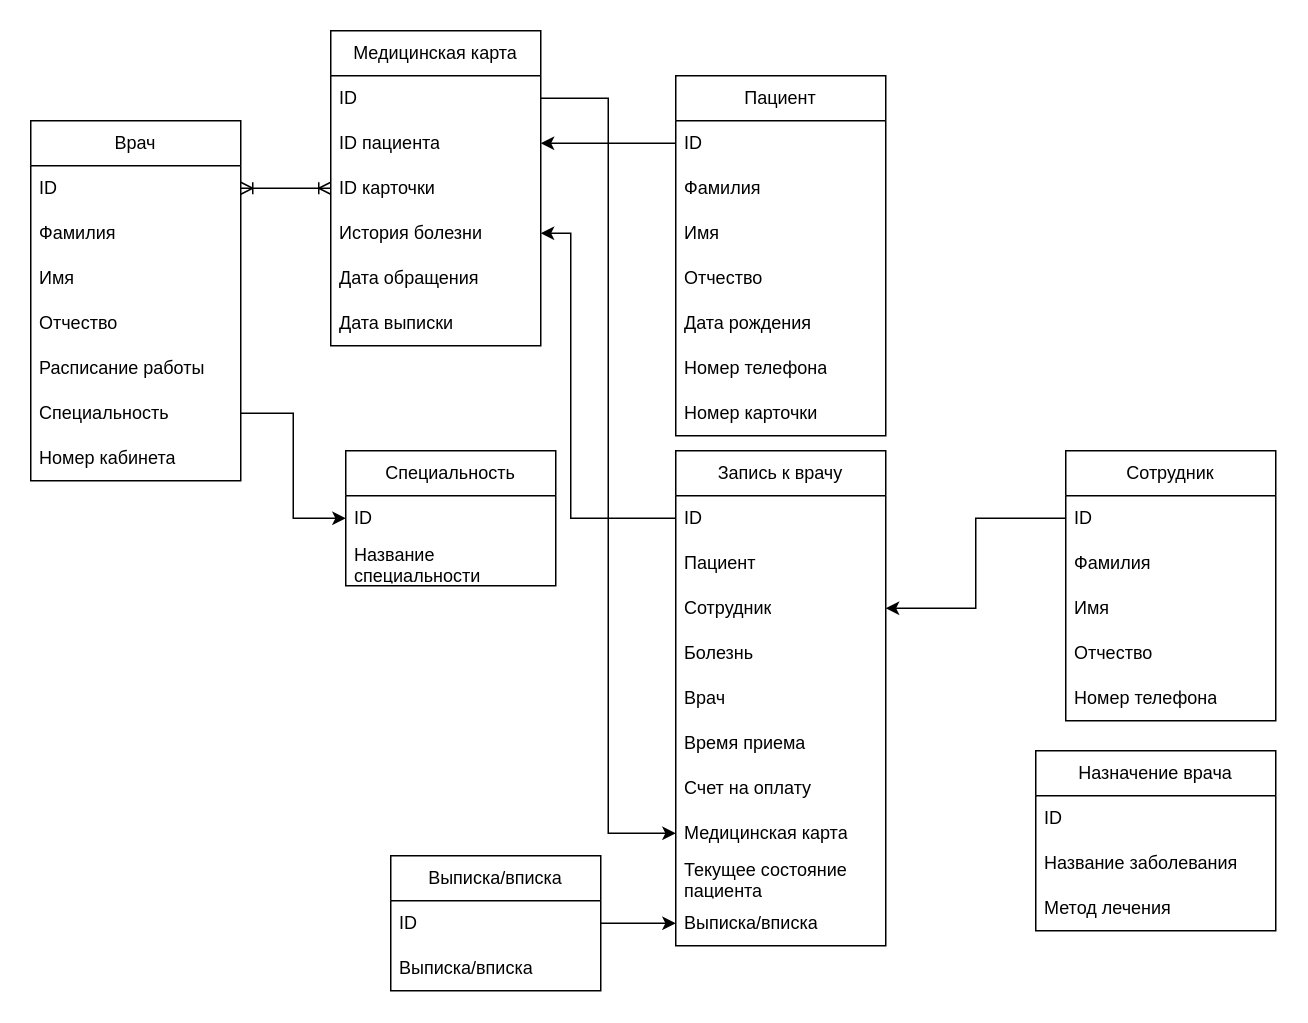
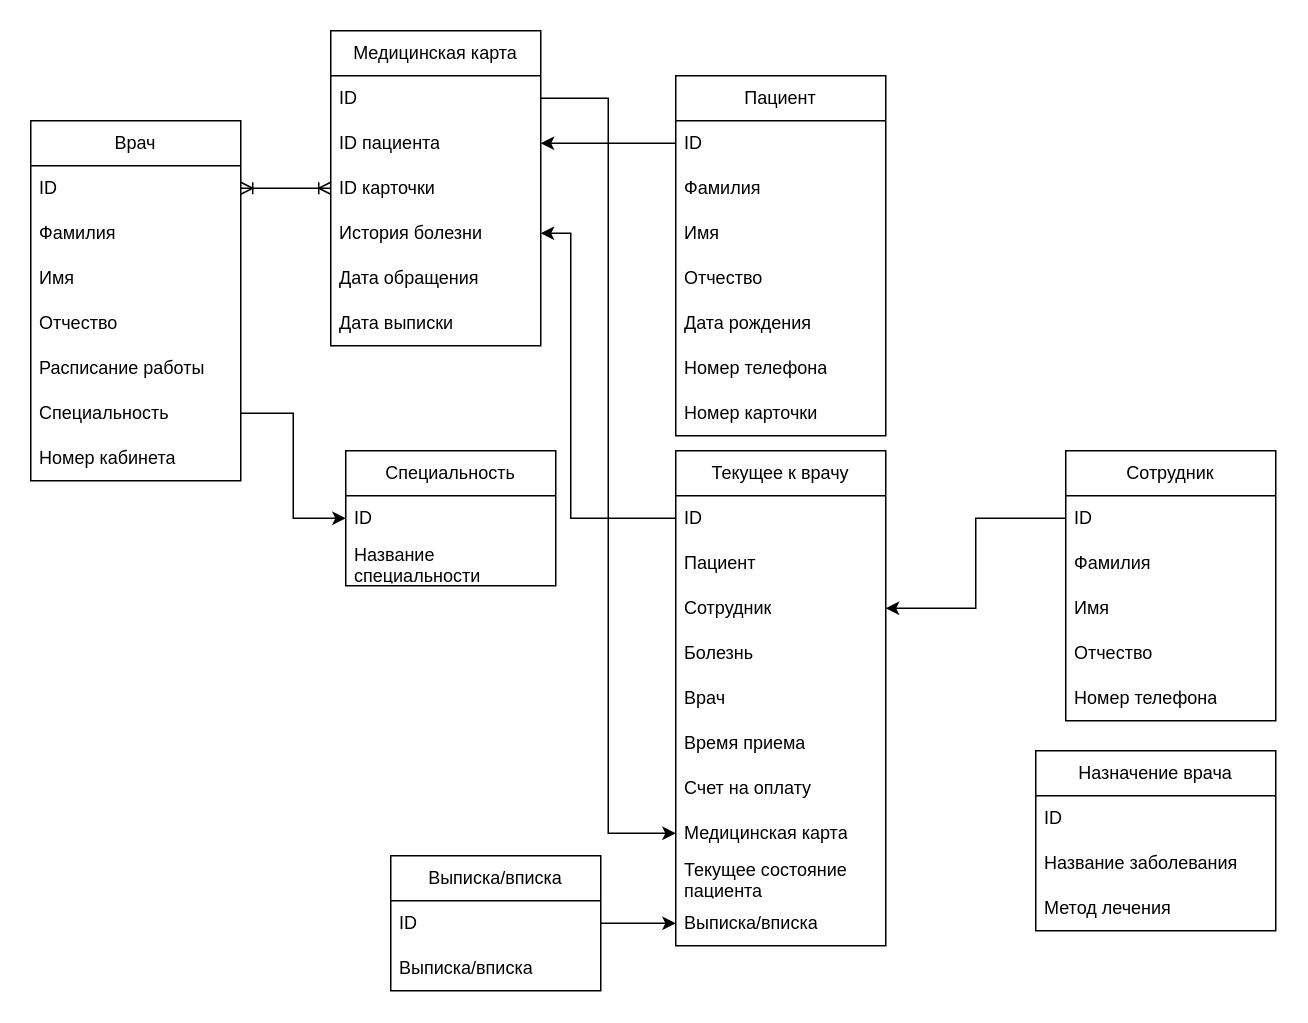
  <mxCell id="0" />
  <mxCell id="1" parent="0" />
  <mxCell id="2" value="Врач" style="swimlane;fontStyle=0;childLayout=stackLayout;horizontal=1;startSize=30;horizontalStack=0;resizeParent=1;resizeParentMax=0;resizeLast=0;collapsible=1;marginBottom=0;whiteSpace=wrap;html=1;" vertex="1" parent="1"><mxGeometry x="20" y="80" width="140" height="240" as="geometry" /></mxCell>
  <mxCell id="3" value="ID" style="text;strokeColor=none;fillColor=none;align=left;verticalAlign=middle;spacingLeft=4;spacingRight=4;overflow=hidden;points=[[0,0.5],[1,0.5]];portConstraint=eastwest;rotatable=0;whiteSpace=wrap;html=1;" vertex="1" parent="2"><mxGeometry y="30" width="140" height="30" as="geometry" /></mxCell>
  <mxCell id="4" value="Фамилия" style="text;strokeColor=none;fillColor=none;align=left;verticalAlign=middle;spacingLeft=4;spacingRight=4;overflow=hidden;points=[[0,0.5],[1,0.5]];portConstraint=eastwest;rotatable=0;whiteSpace=wrap;html=1;" vertex="1" parent="2"><mxGeometry y="60" width="140" height="30" as="geometry" /></mxCell>
  <mxCell id="5" value="Имя" style="text;strokeColor=none;fillColor=none;align=left;verticalAlign=middle;spacingLeft=4;spacingRight=4;overflow=hidden;points=[[0,0.5],[1,0.5]];portConstraint=eastwest;rotatable=0;whiteSpace=wrap;html=1;" vertex="1" parent="2"><mxGeometry y="90" width="140" height="30" as="geometry" /></mxCell>
  <mxCell id="6" value="Отчество" style="text;strokeColor=none;fillColor=none;align=left;verticalAlign=middle;spacingLeft=4;spacingRight=4;overflow=hidden;points=[[0,0.5],[1,0.5]];portConstraint=eastwest;rotatable=0;whiteSpace=wrap;html=1;" vertex="1" parent="2"><mxGeometry y="120" width="140" height="30" as="geometry" /></mxCell>
  <mxCell id="7" value="Расписание работы" style="text;strokeColor=none;fillColor=none;align=left;verticalAlign=middle;spacingLeft=4;spacingRight=4;overflow=hidden;points=[[0,0.5],[1,0.5]];portConstraint=eastwest;rotatable=0;whiteSpace=wrap;html=1;" vertex="1" parent="2"><mxGeometry y="150" width="140" height="30" as="geometry" /></mxCell>
  <mxCell id="8" value="Специальность" style="text;strokeColor=none;fillColor=none;align=left;verticalAlign=middle;spacingLeft=4;spacingRight=4;overflow=hidden;points=[[0,0.5],[1,0.5]];portConstraint=eastwest;rotatable=0;whiteSpace=wrap;html=1;" vertex="1" parent="2"><mxGeometry y="180" width="140" height="30" as="geometry" /></mxCell>
  <mxCell id="9" value="Номер кабинета" style="text;strokeColor=none;fillColor=none;align=left;verticalAlign=middle;spacingLeft=4;spacingRight=4;overflow=hidden;points=[[0,0.5],[1,0.5]];portConstraint=eastwest;rotatable=0;whiteSpace=wrap;html=1;" vertex="1" parent="2"><mxGeometry y="210" width="140" height="30" as="geometry" /></mxCell>
  <mxCell id="10" value="Пациент" style="swimlane;fontStyle=0;childLayout=stackLayout;horizontal=1;startSize=30;horizontalStack=0;resizeParent=1;resizeParentMax=0;resizeLast=0;collapsible=1;marginBottom=0;whiteSpace=wrap;html=1;" vertex="1" parent="1"><mxGeometry x="450" y="50" width="140" height="240" as="geometry" /></mxCell>
  <mxCell id="11" value="ID" style="text;strokeColor=none;fillColor=none;align=left;verticalAlign=middle;spacingLeft=4;spacingRight=4;overflow=hidden;points=[[0,0.5],[1,0.5]];portConstraint=eastwest;rotatable=0;whiteSpace=wrap;html=1;" vertex="1" parent="10"><mxGeometry y="30" width="140" height="30" as="geometry" /></mxCell>
  <mxCell id="12" value="Фамилия" style="text;strokeColor=none;fillColor=none;align=left;verticalAlign=middle;spacingLeft=4;spacingRight=4;overflow=hidden;points=[[0,0.5],[1,0.5]];portConstraint=eastwest;rotatable=0;whiteSpace=wrap;html=1;" vertex="1" parent="10"><mxGeometry y="60" width="140" height="30" as="geometry" /></mxCell>
  <mxCell id="13" value="Имя" style="text;strokeColor=none;fillColor=none;align=left;verticalAlign=middle;spacingLeft=4;spacingRight=4;overflow=hidden;points=[[0,0.5],[1,0.5]];portConstraint=eastwest;rotatable=0;whiteSpace=wrap;html=1;" vertex="1" parent="10"><mxGeometry y="90" width="140" height="30" as="geometry" /></mxCell>
  <mxCell id="14" value="Отчество" style="text;strokeColor=none;fillColor=none;align=left;verticalAlign=middle;spacingLeft=4;spacingRight=4;overflow=hidden;points=[[0,0.5],[1,0.5]];portConstraint=eastwest;rotatable=0;whiteSpace=wrap;html=1;" vertex="1" parent="10"><mxGeometry y="120" width="140" height="30" as="geometry" /></mxCell>
  <mxCell id="15" value="Дата рождения" style="text;strokeColor=none;fillColor=none;align=left;verticalAlign=middle;spacingLeft=4;spacingRight=4;overflow=hidden;points=[[0,0.5],[1,0.5]];portConstraint=eastwest;rotatable=0;whiteSpace=wrap;html=1;" vertex="1" parent="10"><mxGeometry y="150" width="140" height="30" as="geometry" /></mxCell>
  <mxCell id="16" value="Номер телефона" style="text;strokeColor=none;fillColor=none;align=left;verticalAlign=middle;spacingLeft=4;spacingRight=4;overflow=hidden;points=[[0,0.5],[1,0.5]];portConstraint=eastwest;rotatable=0;whiteSpace=wrap;html=1;" vertex="1" parent="10"><mxGeometry y="180" width="140" height="30" as="geometry" /></mxCell>
  <mxCell id="17" value="Номер карточки" style="text;strokeColor=none;fillColor=none;align=left;verticalAlign=middle;spacingLeft=4;spacingRight=4;overflow=hidden;points=[[0,0.5],[1,0.5]];portConstraint=eastwest;rotatable=0;whiteSpace=wrap;html=1;" vertex="1" parent="10"><mxGeometry y="210" width="140" height="30" as="geometry" /></mxCell>
  <mxCell id="18" value="Назначение врача" style="swimlane;fontStyle=0;childLayout=stackLayout;horizontal=1;startSize=30;horizontalStack=0;resizeParent=1;resizeParentMax=0;resizeLast=0;collapsible=1;marginBottom=0;whiteSpace=wrap;html=1;" vertex="1" parent="1"><mxGeometry x="690" y="500" width="160" height="120" as="geometry" /></mxCell>
  <mxCell id="19" value="ID" style="text;strokeColor=none;fillColor=none;align=left;verticalAlign=middle;spacingLeft=4;spacingRight=4;overflow=hidden;points=[[0,0.5],[1,0.5]];portConstraint=eastwest;rotatable=0;whiteSpace=wrap;html=1;" vertex="1" parent="18"><mxGeometry y="30" width="160" height="30" as="geometry" /></mxCell>
  <mxCell id="20" value="Название заболевания" style="text;strokeColor=none;fillColor=none;align=left;verticalAlign=middle;spacingLeft=4;spacingRight=4;overflow=hidden;points=[[0,0.5],[1,0.5]];portConstraint=eastwest;rotatable=0;whiteSpace=wrap;html=1;" vertex="1" parent="18"><mxGeometry y="60" width="160" height="30" as="geometry" /></mxCell>
  <mxCell id="21" value="Метод лечения" style="text;strokeColor=none;fillColor=none;align=left;verticalAlign=middle;spacingLeft=4;spacingRight=4;overflow=hidden;points=[[0,0.5],[1,0.5]];portConstraint=eastwest;rotatable=0;whiteSpace=wrap;html=1;" vertex="1" parent="18"><mxGeometry y="90" width="160" height="30" as="geometry" /></mxCell>
  <mxCell id="22" value="Медицинская карта" style="swimlane;fontStyle=0;childLayout=stackLayout;horizontal=1;startSize=30;horizontalStack=0;resizeParent=1;resizeParentMax=0;resizeLast=0;collapsible=1;marginBottom=0;whiteSpace=wrap;html=1;" vertex="1" parent="1"><mxGeometry x="220" y="20" width="140" height="210" as="geometry" /></mxCell>
  <mxCell id="23" value="ID" style="text;strokeColor=none;fillColor=none;align=left;verticalAlign=middle;spacingLeft=4;spacingRight=4;overflow=hidden;points=[[0,0.5],[1,0.5]];portConstraint=eastwest;rotatable=0;whiteSpace=wrap;html=1;" vertex="1" parent="22"><mxGeometry y="30" width="140" height="30" as="geometry" /></mxCell>
  <mxCell id="24" value="ID пациента" style="text;strokeColor=none;fillColor=none;align=left;verticalAlign=middle;spacingLeft=4;spacingRight=4;overflow=hidden;points=[[0,0.5],[1,0.5]];portConstraint=eastwest;rotatable=0;whiteSpace=wrap;html=1;" vertex="1" parent="22"><mxGeometry y="60" width="140" height="30" as="geometry" /></mxCell>
  <mxCell id="25" value="ID карточки" style="text;strokeColor=none;fillColor=none;align=left;verticalAlign=middle;spacingLeft=4;spacingRight=4;overflow=hidden;points=[[0,0.5],[1,0.5]];portConstraint=eastwest;rotatable=0;whiteSpace=wrap;html=1;" vertex="1" parent="22"><mxGeometry y="90" width="140" height="30" as="geometry" /></mxCell>
  <mxCell id="26" value="История болезни" style="text;strokeColor=none;fillColor=none;align=left;verticalAlign=middle;spacingLeft=4;spacingRight=4;overflow=hidden;points=[[0,0.5],[1,0.5]];portConstraint=eastwest;rotatable=0;whiteSpace=wrap;html=1;" vertex="1" parent="22"><mxGeometry y="120" width="140" height="30" as="geometry" /></mxCell>
  <mxCell id="27" value="Дата обращения" style="text;strokeColor=none;fillColor=none;align=left;verticalAlign=middle;spacingLeft=4;spacingRight=4;overflow=hidden;points=[[0,0.5],[1,0.5]];portConstraint=eastwest;rotatable=0;whiteSpace=wrap;html=1;" vertex="1" parent="22"><mxGeometry y="150" width="140" height="30" as="geometry" /></mxCell>
  <mxCell id="28" value="Дата выписки" style="text;strokeColor=none;fillColor=none;align=left;verticalAlign=middle;spacingLeft=4;spacingRight=4;overflow=hidden;points=[[0,0.5],[1,0.5]];portConstraint=eastwest;rotatable=0;whiteSpace=wrap;html=1;" vertex="1" parent="22"><mxGeometry y="180" width="140" height="30" as="geometry" /></mxCell>
  <mxCell id="29" style="edgeStyle=orthogonalEdgeStyle;rounded=0;orthogonalLoop=1;jettySize=auto;html=1;entryX=1;entryY=0.5;entryDx=0;entryDy=0;" edge="1" parent="1" source="11" target="24"><mxGeometry relative="1" as="geometry" /></mxCell>
  <mxCell id="30" style="edgeStyle=orthogonalEdgeStyle;rounded=0;orthogonalLoop=1;jettySize=auto;html=1;entryX=0;entryY=0.5;entryDx=0;entryDy=0;startArrow=ERoneToMany;startFill=0;endArrow=ERoneToMany;endFill=0;" edge="1" parent="1" source="3" target="25"><mxGeometry relative="1" as="geometry" /></mxCell>
  <mxCell id="31" value="Специальность" style="swimlane;fontStyle=0;childLayout=stackLayout;horizontal=1;startSize=30;horizontalStack=0;resizeParent=1;resizeParentMax=0;resizeLast=0;collapsible=1;marginBottom=0;whiteSpace=wrap;html=1;" vertex="1" parent="1"><mxGeometry x="230" y="300" width="140" height="90" as="geometry" /></mxCell>
  <mxCell id="32" value="ID" style="text;strokeColor=none;fillColor=none;align=left;verticalAlign=middle;spacingLeft=4;spacingRight=4;overflow=hidden;points=[[0,0.5],[1,0.5]];portConstraint=eastwest;rotatable=0;whiteSpace=wrap;html=1;" vertex="1" parent="31"><mxGeometry y="30" width="140" height="30" as="geometry" /></mxCell>
  <mxCell id="33" value="Название специальности" style="text;strokeColor=none;fillColor=none;align=left;verticalAlign=middle;spacingLeft=4;spacingRight=4;overflow=hidden;points=[[0,0.5],[1,0.5]];portConstraint=eastwest;rotatable=0;whiteSpace=wrap;html=1;" vertex="1" parent="31"><mxGeometry y="60" width="140" height="30" as="geometry" /></mxCell>
  <mxCell id="34" style="edgeStyle=orthogonalEdgeStyle;rounded=0;orthogonalLoop=1;jettySize=auto;html=1;entryX=0;entryY=0.5;entryDx=0;entryDy=0;exitX=1;exitY=0.5;exitDx=0;exitDy=0;" edge="1" parent="1" source="8" target="32"><mxGeometry relative="1" as="geometry" /></mxCell>
  <mxCell id="35" value="Сотрудник" style="swimlane;fontStyle=0;childLayout=stackLayout;horizontal=1;startSize=30;horizontalStack=0;resizeParent=1;resizeParentMax=0;resizeLast=0;collapsible=1;marginBottom=0;whiteSpace=wrap;html=1;" vertex="1" parent="1"><mxGeometry x="710" y="300" width="140" height="180" as="geometry" /></mxCell>
  <mxCell id="36" value="ID" style="text;strokeColor=none;fillColor=none;align=left;verticalAlign=middle;spacingLeft=4;spacingRight=4;overflow=hidden;points=[[0,0.5],[1,0.5]];portConstraint=eastwest;rotatable=0;whiteSpace=wrap;html=1;" vertex="1" parent="35"><mxGeometry y="30" width="140" height="30" as="geometry" /></mxCell>
  <mxCell id="37" value="Фамилия" style="text;strokeColor=none;fillColor=none;align=left;verticalAlign=middle;spacingLeft=4;spacingRight=4;overflow=hidden;points=[[0,0.5],[1,0.5]];portConstraint=eastwest;rotatable=0;whiteSpace=wrap;html=1;" vertex="1" parent="35"><mxGeometry y="60" width="140" height="30" as="geometry" /></mxCell>
  <mxCell id="38" value="Имя" style="text;strokeColor=none;fillColor=none;align=left;verticalAlign=middle;spacingLeft=4;spacingRight=4;overflow=hidden;points=[[0,0.5],[1,0.5]];portConstraint=eastwest;rotatable=0;whiteSpace=wrap;html=1;" vertex="1" parent="35"><mxGeometry y="90" width="140" height="30" as="geometry" /></mxCell>
  <mxCell id="39" value="Отчество" style="text;strokeColor=none;fillColor=none;align=left;verticalAlign=middle;spacingLeft=4;spacingRight=4;overflow=hidden;points=[[0,0.5],[1,0.5]];portConstraint=eastwest;rotatable=0;whiteSpace=wrap;html=1;" vertex="1" parent="35"><mxGeometry y="120" width="140" height="30" as="geometry" /></mxCell>
  <mxCell id="40" value="Номер телефона" style="text;strokeColor=none;fillColor=none;align=left;verticalAlign=middle;spacingLeft=4;spacingRight=4;overflow=hidden;points=[[0,0.5],[1,0.5]];portConstraint=eastwest;rotatable=0;whiteSpace=wrap;html=1;" vertex="1" parent="35"><mxGeometry y="150" width="140" height="30" as="geometry" /></mxCell>
- <mxCell id="41" value="Запись к врачу" style="swimlane;fontStyle=0;childLayout=stackLayout;horizontal=1;startSize=30;horizontalStack=0;resizeParent=1;resizeParentMax=0;resizeLast=0;collapsible=1;marginBottom=0;whiteSpace=wrap;html=1;" vertex="1" parent="1"><mxGeometry x="450" y="300" width="140" height="330" as="geometry" /></mxCell>
+ <mxCell id="41" value="Текущее к врачу" style="swimlane;fontStyle=0;childLayout=stackLayout;horizontal=1;startSize=30;horizontalStack=0;resizeParent=1;resizeParentMax=0;resizeLast=0;collapsible=1;marginBottom=0;whiteSpace=wrap;html=1;" vertex="1" parent="1"><mxGeometry x="450" y="300" width="140" height="330" as="geometry" /></mxCell>
  <mxCell id="42" value="ID" style="text;strokeColor=none;fillColor=none;align=left;verticalAlign=middle;spacingLeft=4;spacingRight=4;overflow=hidden;points=[[0,0.5],[1,0.5]];portConstraint=eastwest;rotatable=0;whiteSpace=wrap;html=1;" vertex="1" parent="41"><mxGeometry y="30" width="140" height="30" as="geometry" /></mxCell>
  <mxCell id="43" value="Пациент" style="text;strokeColor=none;fillColor=none;align=left;verticalAlign=middle;spacingLeft=4;spacingRight=4;overflow=hidden;points=[[0,0.5],[1,0.5]];portConstraint=eastwest;rotatable=0;whiteSpace=wrap;html=1;" vertex="1" parent="41"><mxGeometry y="60" width="140" height="30" as="geometry" /></mxCell>
  <mxCell id="44" value="Сотрудник" style="text;strokeColor=none;fillColor=none;align=left;verticalAlign=middle;spacingLeft=4;spacingRight=4;overflow=hidden;points=[[0,0.5],[1,0.5]];portConstraint=eastwest;rotatable=0;whiteSpace=wrap;html=1;" vertex="1" parent="41"><mxGeometry y="90" width="140" height="30" as="geometry" /></mxCell>
  <mxCell id="45" value="Болезнь" style="text;strokeColor=none;fillColor=none;align=left;verticalAlign=middle;spacingLeft=4;spacingRight=4;overflow=hidden;points=[[0,0.5],[1,0.5]];portConstraint=eastwest;rotatable=0;whiteSpace=wrap;html=1;" vertex="1" parent="41"><mxGeometry y="120" width="140" height="30" as="geometry" /></mxCell>
  <mxCell id="46" value="Врач" style="text;strokeColor=none;fillColor=none;align=left;verticalAlign=middle;spacingLeft=4;spacingRight=4;overflow=hidden;points=[[0,0.5],[1,0.5]];portConstraint=eastwest;rotatable=0;whiteSpace=wrap;html=1;" vertex="1" parent="41"><mxGeometry y="150" width="140" height="30" as="geometry" /></mxCell>
  <mxCell id="47" value="Время приема" style="text;strokeColor=none;fillColor=none;align=left;verticalAlign=middle;spacingLeft=4;spacingRight=4;overflow=hidden;points=[[0,0.5],[1,0.5]];portConstraint=eastwest;rotatable=0;whiteSpace=wrap;html=1;" vertex="1" parent="41"><mxGeometry y="180" width="140" height="30" as="geometry" /></mxCell>
  <mxCell id="48" value="Счет на оплату" style="text;strokeColor=none;fillColor=none;align=left;verticalAlign=middle;spacingLeft=4;spacingRight=4;overflow=hidden;points=[[0,0.5],[1,0.5]];portConstraint=eastwest;rotatable=0;whiteSpace=wrap;html=1;" vertex="1" parent="41"><mxGeometry y="210" width="140" height="30" as="geometry" /></mxCell>
  <mxCell id="49" value="Медицинская карта" style="text;strokeColor=none;fillColor=none;align=left;verticalAlign=middle;spacingLeft=4;spacingRight=4;overflow=hidden;points=[[0,0.5],[1,0.5]];portConstraint=eastwest;rotatable=0;whiteSpace=wrap;html=1;" vertex="1" parent="41"><mxGeometry y="240" width="140" height="30" as="geometry" /></mxCell>
  <mxCell id="50" value="Текущее состояние пациента" style="text;strokeColor=none;fillColor=none;align=left;verticalAlign=middle;spacingLeft=4;spacingRight=4;overflow=hidden;points=[[0,0.5],[1,0.5]];portConstraint=eastwest;rotatable=0;whiteSpace=wrap;html=1;" vertex="1" parent="41"><mxGeometry y="270" width="140" height="30" as="geometry" /></mxCell>
  <mxCell id="51" value="Выписка/вписка" style="text;strokeColor=none;fillColor=none;align=left;verticalAlign=middle;spacingLeft=4;spacingRight=4;overflow=hidden;points=[[0,0.5],[1,0.5]];portConstraint=eastwest;rotatable=0;whiteSpace=wrap;html=1;" vertex="1" parent="41"><mxGeometry y="300" width="140" height="30" as="geometry" /></mxCell>
  <mxCell id="52" style="edgeStyle=orthogonalEdgeStyle;rounded=0;orthogonalLoop=1;jettySize=auto;html=1;entryX=1;entryY=0.5;entryDx=0;entryDy=0;" edge="1" parent="1" source="42" target="26"><mxGeometry relative="1" as="geometry"><Array as="points"><mxPoint x="380" y="345" /><mxPoint x="380" y="155" /></Array></mxGeometry></mxCell>
  <mxCell id="53" style="edgeStyle=orthogonalEdgeStyle;rounded=0;orthogonalLoop=1;jettySize=auto;html=1;entryX=1;entryY=0.5;entryDx=0;entryDy=0;" edge="1" parent="1" source="36" target="44"><mxGeometry relative="1" as="geometry" /></mxCell>
  <mxCell id="54" style="edgeStyle=orthogonalEdgeStyle;rounded=0;orthogonalLoop=1;jettySize=auto;html=1;entryX=0;entryY=0.5;entryDx=0;entryDy=0;" edge="1" parent="1" source="23" target="49"><mxGeometry relative="1" as="geometry" /></mxCell>
  <mxCell id="55" value="Выписка/вписка" style="swimlane;fontStyle=0;childLayout=stackLayout;horizontal=1;startSize=30;horizontalStack=0;resizeParent=1;resizeParentMax=0;resizeLast=0;collapsible=1;marginBottom=0;whiteSpace=wrap;html=1;" vertex="1" parent="1"><mxGeometry x="260" y="570" width="140" height="90" as="geometry" /></mxCell>
  <mxCell id="56" value="ID" style="text;strokeColor=none;fillColor=none;align=left;verticalAlign=middle;spacingLeft=4;spacingRight=4;overflow=hidden;points=[[0,0.5],[1,0.5]];portConstraint=eastwest;rotatable=0;whiteSpace=wrap;html=1;" vertex="1" parent="55"><mxGeometry y="30" width="140" height="30" as="geometry" /></mxCell>
  <mxCell id="57" value="Выписка/вписка" style="text;strokeColor=none;fillColor=none;align=left;verticalAlign=middle;spacingLeft=4;spacingRight=4;overflow=hidden;points=[[0,0.5],[1,0.5]];portConstraint=eastwest;rotatable=0;whiteSpace=wrap;html=1;" vertex="1" parent="55"><mxGeometry y="60" width="140" height="30" as="geometry" /></mxCell>
  <mxCell id="58" style="edgeStyle=orthogonalEdgeStyle;rounded=0;orthogonalLoop=1;jettySize=auto;html=1;entryX=0;entryY=0.5;entryDx=0;entryDy=0;" edge="1" parent="1" source="56" target="51"><mxGeometry relative="1" as="geometry" /></mxCell>
